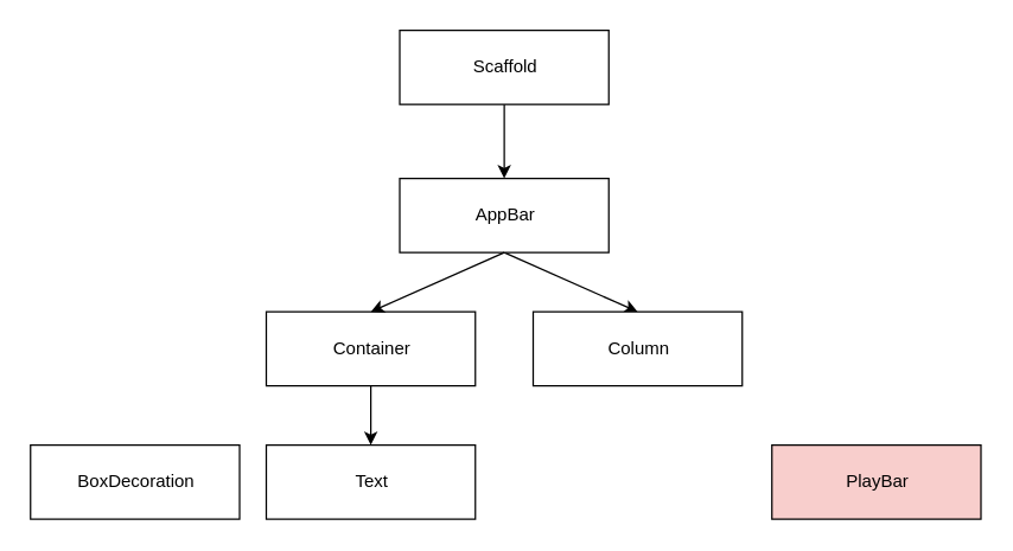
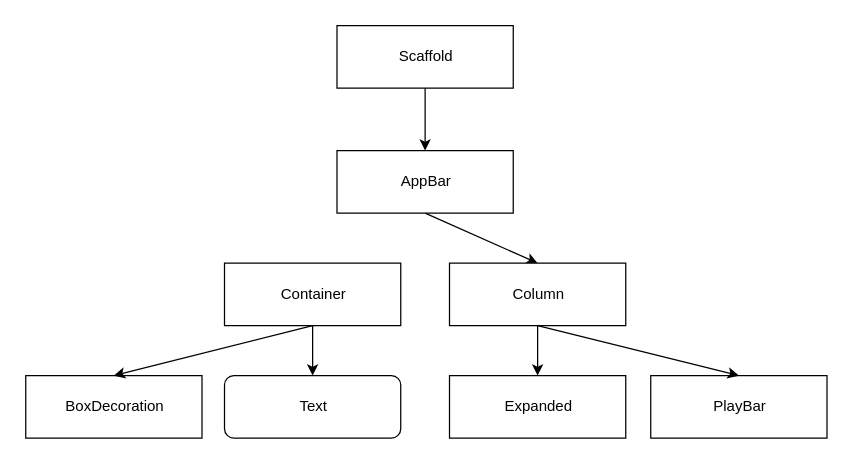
  <mxCell id="0" />
  <mxCell id="1" parent="0" />
  <mxCell id="2" value="Scaffold" style="html=1;" parent="1" vertex="1"><mxGeometry x="269" y="20" width="141" height="50" as="geometry" /></mxCell>
  <mxCell id="3" value="" style="edgeStyle=orthogonalEdgeStyle;rounded=0;orthogonalLoop=1;jettySize=auto;html=1;fontSize=12;startArrow=classic;startFill=1;endArrow=none;endFill=0;" parent="1" source="5" target="2" edge="1"><mxGeometry relative="1" as="geometry" /></mxCell>
  <mxCell id="4" style="edgeStyle=none;rounded=0;orthogonalLoop=1;jettySize=auto;html=1;entryX=0.5;entryY=0;entryDx=0;entryDy=0;exitX=0.5;exitY=1;exitDx=0;exitDy=0;" edge="1" parent="1" source="5" target="13"><mxGeometry relative="1" as="geometry" /></mxCell>
  <mxCell id="5" value="AppBar" style="html=1;" parent="1" vertex="1"><mxGeometry x="269" y="120" width="141" height="50" as="geometry" /></mxCell>
  <mxCell id="6" style="edgeStyle=none;rounded=0;orthogonalLoop=1;jettySize=auto;html=1;entryX=0.5;entryY=0;entryDx=0;entryDy=0;" edge="1" parent="1" source="7" target="11"><mxGeometry relative="1" as="geometry" /></mxCell>
  <mxCell id="7" value="Container" style="html=1;" parent="1" vertex="1"><mxGeometry x="179" y="210" width="141" height="50" as="geometry" /></mxCell>
- <mxCell id="8" value="" style="endArrow=classic;html=1;rounded=0;fontSize=14;exitX=0.5;exitY=1;exitDx=0;exitDy=0;entryX=0.5;entryY=0;entryDx=0;entryDy=0;" parent="1" source="5" target="7" edge="1"><mxGeometry width="50" height="50" relative="1" as="geometry"><mxPoint x="186" y="150" as="sourcePoint" /><mxPoint x="186" y="200" as="targetPoint" /></mxGeometry></mxCell>
  <mxCell id="9" value="BoxDecoration" style="html=1;" parent="1" vertex="1"><mxGeometry x="20" y="300" width="141" height="50" as="geometry" /></mxCell>
- <mxCell id="11" value="Text" style="html=1;" parent="1" vertex="1"><mxGeometry x="179" y="300" width="141" height="50" as="geometry" /></mxCell>
+ <mxCell id="10" value="" style="endArrow=classic;html=1;rounded=0;fontSize=14;exitX=0.5;exitY=1;exitDx=0;exitDy=0;entryX=0.5;entryY=0;entryDx=0;entryDy=0;" parent="1" source="7" target="9" edge="1"><mxGeometry width="50" height="50" relative="1" as="geometry"><mxPoint x="598" y="350" as="sourcePoint" /><mxPoint x="598" y="400" as="targetPoint" /></mxGeometry></mxCell>
+ <mxCell id="11" value="Text" style="html=1;rounded=1;" parent="1" vertex="1"><mxGeometry x="179" y="300" width="141" height="50" as="geometry" /></mxCell>
+ <mxCell id="12" style="edgeStyle=none;rounded=0;orthogonalLoop=1;jettySize=auto;html=1;" edge="1" parent="1" source="13" target="16"><mxGeometry relative="1" as="geometry" /></mxCell>
  <mxCell id="13" value="Column" style="html=1;" vertex="1" parent="1"><mxGeometry x="359" y="210" width="141" height="50" as="geometry" /></mxCell>
- <mxCell id="14" value="PlayBar" style="html=1;fillColor=#f8cecc;" vertex="1" parent="1"><mxGeometry x="520" y="300" width="141" height="50" as="geometry" /></mxCell>
+ <mxCell id="14" value="PlayBar" style="html=1;" vertex="1" parent="1"><mxGeometry x="520" y="300" width="141" height="50" as="geometry" /></mxCell>
+ <mxCell id="15" style="edgeStyle=none;rounded=0;orthogonalLoop=1;jettySize=auto;html=1;entryX=0.5;entryY=0;entryDx=0;entryDy=0;exitX=0.5;exitY=1;exitDx=0;exitDy=0;" edge="1" parent="1" source="13" target="14"><mxGeometry relative="1" as="geometry" /></mxCell>
+ <mxCell id="16" value="Expanded" style="html=1;" vertex="1" parent="1"><mxGeometry x="359" y="300" width="141" height="50" as="geometry" /></mxCell>
